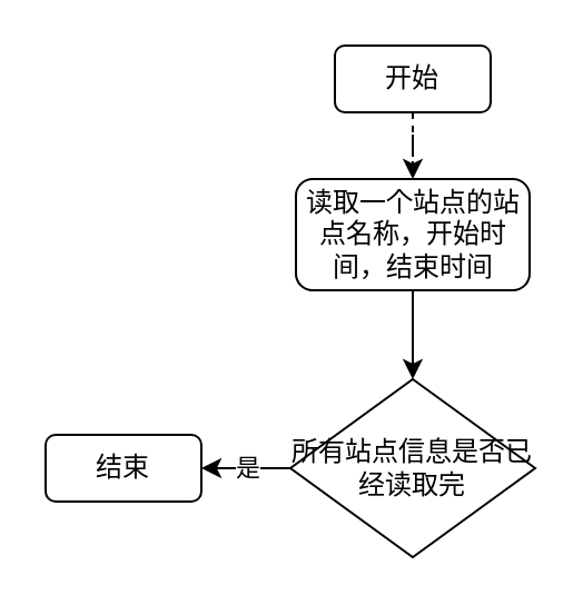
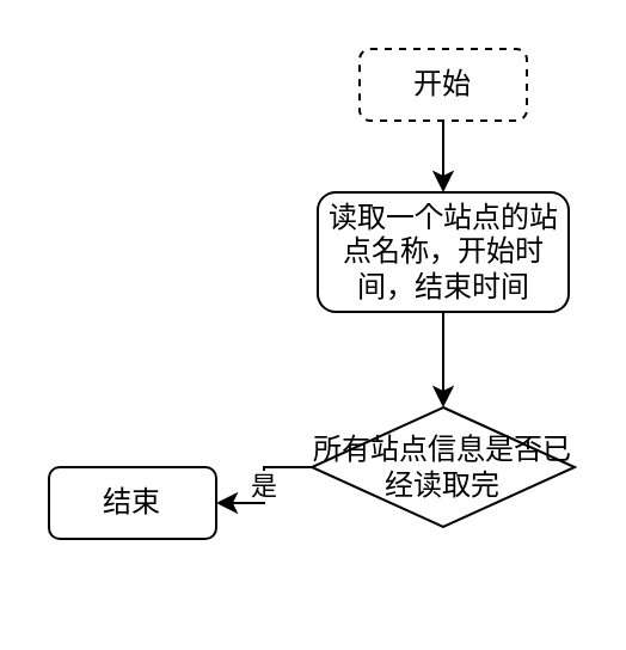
  <mxCell id="0" />
  <mxCell id="1" parent="0" />
- <mxCell id="2" style="edgeStyle=orthogonalEdgeStyle;rounded=0;orthogonalLoop=1;jettySize=auto;html=1;entryX=0.5;entryY=0;entryDx=0;entryDy=0;dashed=1;" edge="1" parent="1" source="3" target="5"><mxGeometry relative="1" as="geometry" /></mxCell>
- <mxCell id="3" value="开始" style="rounded=1;whiteSpace=wrap;html=1;" vertex="1" parent="1"><mxGeometry x="150" y="20" width="70" height="30" as="geometry" /></mxCell>
+ <mxCell id="2" style="edgeStyle=orthogonalEdgeStyle;rounded=0;orthogonalLoop=1;jettySize=auto;html=1;entryX=0.5;entryY=0;entryDx=0;entryDy=0;" edge="1" parent="1" source="3" target="5"><mxGeometry relative="1" as="geometry" /></mxCell>
+ <mxCell id="3" value="开始" style="rounded=1;whiteSpace=wrap;html=1;dashed=1;" vertex="1" parent="1"><mxGeometry x="150" y="20" width="70" height="30" as="geometry" /></mxCell>
  <mxCell id="4" style="edgeStyle=orthogonalEdgeStyle;rounded=0;orthogonalLoop=1;jettySize=auto;html=1;entryX=0.5;entryY=0;entryDx=0;entryDy=0;" edge="1" parent="1" source="5" target="8"><mxGeometry relative="1" as="geometry" /></mxCell>
  <mxCell id="5" value="读取一个站点的站点名称，开始时间，结束时间" style="rounded=1;whiteSpace=wrap;html=1;" vertex="1" parent="1"><mxGeometry x="132.5" y="80" width="105" height="50" as="geometry" /></mxCell>
  <mxCell id="6" style="edgeStyle=orthogonalEdgeStyle;rounded=0;orthogonalLoop=1;jettySize=auto;html=1;entryX=1;entryY=0.5;entryDx=0;entryDy=0;" edge="1" parent="1" source="8" target="9"><mxGeometry relative="1" as="geometry" /></mxCell>
  <mxCell id="7" value="是" style="edgeLabel;html=1;align=center;verticalAlign=middle;resizable=0;points=[];" vertex="1" connectable="0" parent="6"><mxGeometry x="-0.02" y="-1" relative="1" as="geometry"><mxPoint as="offset" /></mxGeometry></mxCell>
- <mxCell id="8" value="所有站点信息是否已经读取完" style="rhombus;whiteSpace=wrap;html=1;" vertex="1" parent="1"><mxGeometry x="130" y="170" width="110" height="80" as="geometry" /></mxCell>
+ <mxCell id="8" value="所有站点信息是否已经读取完" style="rhombus;whiteSpace=wrap;html=1;" vertex="1" parent="1"><mxGeometry x="130" y="170" width="110" height="50" as="geometry" /></mxCell>
  <mxCell id="9" value="结束" style="rounded=1;whiteSpace=wrap;html=1;" vertex="1" parent="1"><mxGeometry x="20" y="195" width="70" height="30" as="geometry" /></mxCell>
